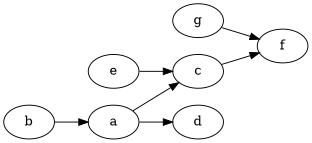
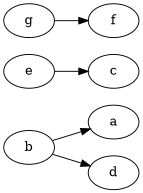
  digraph {
    rankdir=LR
    a
    c
    d
    b
    f
    e
    g
-   a -> c
-   a -> d
-   c -> f
+   b -> d
    b -> a
    e -> c
    g -> f
  }
